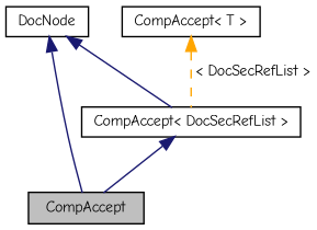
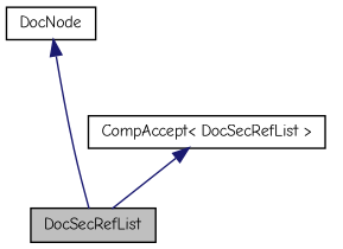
  digraph {
    fontname="Comic Neue"
    node [color=black fillcolor=white fontname="Comic Neue" fontsize=10 shape=record style=filled]
    edge [color=midnightblue dir=back fontname="Comic Neue" fontsize=10 labelfontname=Helvetica labelfontsize=10 style=solid]
-   n1 [fillcolor=grey75 fontcolor=black height=0.2 label=CompAccept width=0.4]
+   n1 [fillcolor=grey75 fontcolor=black height=0.2 label=DocSecRefList width=0.4]
    n2 [height=0.2 label="CompAccept\< DocSecRefList \>" width=0.4]
    n3 [height=0.2 label=DocNode width=0.4]
-   n4 [height=0.2 label="CompAccept\< T \>" width=0.4]
    n2 -> n1
    n3 -> n1
-   n3 -> n2
-   n4 -> n2 [color=orange label=" \< DocSecRefList \>" style=dashed]
  }
